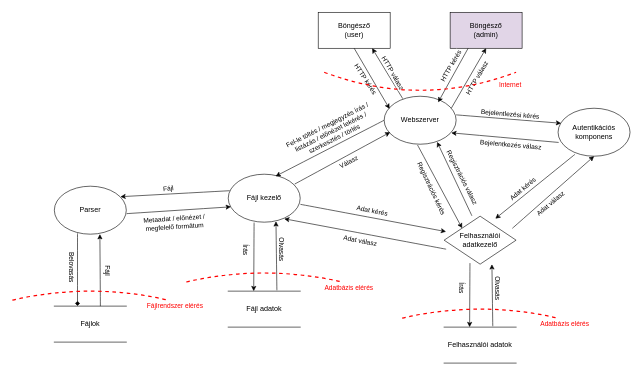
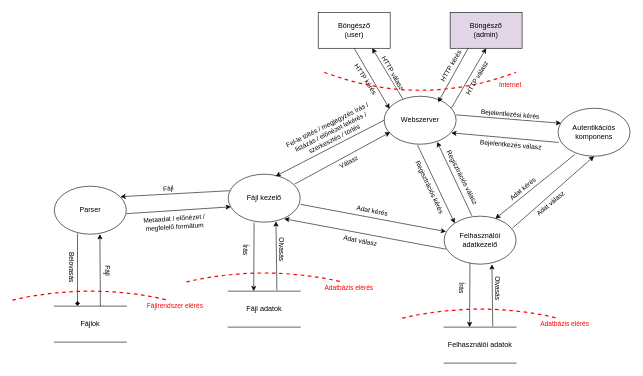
  <mxCell id="0" />
  <mxCell id="1" parent="0" />
  <mxCell id="2" value="Böngésző&lt;br&gt;(user)" style="rounded=0;whiteSpace=wrap;html=1;" vertex="1" parent="1"><mxGeometry x="530" y="20" width="120" height="60" as="geometry" /></mxCell>
  <mxCell id="3" value="Böngésző&lt;br&gt;(admin)" style="rounded=0;whiteSpace=wrap;html=1;fillColor=#e1d5e7;" vertex="1" parent="1"><mxGeometry x="750" y="20" width="120" height="60" as="geometry" /></mxCell>
  <mxCell id="4" value="Webszerver" style="ellipse;whiteSpace=wrap;html=1;" vertex="1" parent="1"><mxGeometry x="640" y="160" width="120" height="80" as="geometry" /></mxCell>
  <mxCell id="5" value="" style="endArrow=classic;html=1;rounded=0;exitX=0.5;exitY=1;exitDx=0;exitDy=0;entryX=0.075;entryY=0.263;entryDx=0;entryDy=0;entryPerimeter=0;" edge="1" parent="1" source="2" target="4"><mxGeometry width="50" height="50" relative="1" as="geometry"><mxPoint x="730" y="390" as="sourcePoint" /><mxPoint x="780" y="340" as="targetPoint" /></mxGeometry></mxCell>
  <mxCell id="6" value="HTTP kérés" style="edgeLabel;html=1;align=center;verticalAlign=middle;resizable=0;points=[];rotation=57;" vertex="1" connectable="0" parent="5"><mxGeometry x="-0.305" y="-2" relative="1" as="geometry"><mxPoint y="14" as="offset" /></mxGeometry></mxCell>
  <mxCell id="7" value="" style="endArrow=classic;html=1;rounded=0;entryX=0.75;entryY=1;entryDx=0;entryDy=0;exitX=0.258;exitY=0.05;exitDx=0;exitDy=0;exitPerimeter=0;" edge="1" parent="1" source="4" target="2"><mxGeometry width="50" height="50" relative="1" as="geometry"><mxPoint x="730" y="390" as="sourcePoint" /><mxPoint x="780" y="340" as="targetPoint" /></mxGeometry></mxCell>
  <mxCell id="8" value="HTTP válasz" style="edgeLabel;html=1;align=center;verticalAlign=middle;resizable=0;points=[];rotation=60;" vertex="1" connectable="0" parent="7"><mxGeometry x="-0.309" y="-2" relative="1" as="geometry"><mxPoint y="-14" as="offset" /></mxGeometry></mxCell>
  <mxCell id="9" value="" style="endArrow=classic;html=1;rounded=0;exitX=0.25;exitY=1;exitDx=0;exitDy=0;entryX=0.75;entryY=0.125;entryDx=0;entryDy=0;entryPerimeter=0;" edge="1" parent="1" source="3" target="4"><mxGeometry width="50" height="50" relative="1" as="geometry"><mxPoint x="730" y="390" as="sourcePoint" /><mxPoint x="780" y="340" as="targetPoint" /></mxGeometry></mxCell>
  <mxCell id="10" value="HTTP kérés" style="edgeLabel;html=1;align=center;verticalAlign=middle;resizable=0;points=[];rotation=-60;" vertex="1" connectable="0" parent="9"><mxGeometry x="-0.253" y="1" relative="1" as="geometry"><mxPoint x="-12" y="-4" as="offset" /></mxGeometry></mxCell>
  <mxCell id="11" value="" style="endArrow=classic;html=1;rounded=0;entryX=0.5;entryY=1;entryDx=0;entryDy=0;exitX=0.933;exitY=0.25;exitDx=0;exitDy=0;exitPerimeter=0;" edge="1" parent="1" source="4" target="3"><mxGeometry width="50" height="50" relative="1" as="geometry"><mxPoint x="730" y="390" as="sourcePoint" /><mxPoint x="780" y="340" as="targetPoint" /></mxGeometry></mxCell>
  <mxCell id="12" value="HTTP válasz" style="edgeLabel;html=1;align=center;verticalAlign=middle;resizable=0;points=[];rotation=-60;" vertex="1" connectable="0" parent="11"><mxGeometry x="0.367" y="-3" relative="1" as="geometry"><mxPoint y="17" as="offset" /></mxGeometry></mxCell>
  <mxCell id="13" value="" style="endArrow=none;dashed=1;html=1;rounded=0;curved=1;strokeWidth=2;strokeColor=#FF0000;" edge="1" parent="1"><mxGeometry width="50" height="50" relative="1" as="geometry"><mxPoint x="540" y="120" as="sourcePoint" /><mxPoint x="860" y="120" as="targetPoint" /><Array as="points"><mxPoint x="700" y="180" /></Array></mxGeometry></mxCell>
  <mxCell id="14" value="Internet" style="edgeLabel;html=1;align=center;verticalAlign=middle;resizable=0;points=[];fontColor=#FF0000;" vertex="1" connectable="0" parent="13"><mxGeometry x="0.821" y="4" relative="1" as="geometry"><mxPoint x="20" y="13" as="offset" /></mxGeometry></mxCell>
  <mxCell id="15" value="&lt;font color=&quot;#000000&quot;&gt;Autentikációs komponens&lt;/font&gt;" style="ellipse;whiteSpace=wrap;html=1;fontColor=#FF0000;" vertex="1" parent="1"><mxGeometry x="930" y="180" width="120" height="80" as="geometry" /></mxCell>
  <mxCell id="16" value="" style="endArrow=classic;html=1;rounded=0;strokeColor=#000000;strokeWidth=1;fontColor=#000000;curved=1;entryX=0.042;entryY=0.313;entryDx=0;entryDy=0;entryPerimeter=0;exitX=1;exitY=0.388;exitDx=0;exitDy=0;exitPerimeter=0;" edge="1" parent="1" source="4" target="15"><mxGeometry width="50" height="50" relative="1" as="geometry"><mxPoint x="730" y="380" as="sourcePoint" /><mxPoint x="780" y="330" as="targetPoint" /></mxGeometry></mxCell>
  <mxCell id="17" value="Bejelentlezési kérés" style="edgeLabel;html=1;align=center;verticalAlign=middle;resizable=0;points=[];fontColor=#000000;rotation=5;" vertex="1" connectable="0" parent="16"><mxGeometry x="0.121" y="-1" relative="1" as="geometry"><mxPoint x="-8" y="-10" as="offset" /></mxGeometry></mxCell>
  <mxCell id="18" value="" style="endArrow=classic;html=1;rounded=0;strokeColor=#000000;strokeWidth=1;fontColor=#000000;curved=1;entryX=0.933;entryY=0.763;entryDx=0;entryDy=0;entryPerimeter=0;exitX=0.008;exitY=0.713;exitDx=0;exitDy=0;exitPerimeter=0;" edge="1" parent="1" source="15" target="4"><mxGeometry width="50" height="50" relative="1" as="geometry"><mxPoint x="730" y="380" as="sourcePoint" /><mxPoint x="780" y="330" as="targetPoint" /></mxGeometry></mxCell>
  <mxCell id="19" value="Bejelentkezés válasz" style="edgeLabel;html=1;align=center;verticalAlign=middle;resizable=0;points=[];fontColor=#000000;rotation=5;" vertex="1" connectable="0" parent="18"><mxGeometry x="-0.273" y="-1" relative="1" as="geometry"><mxPoint x="-16" y="10" as="offset" /></mxGeometry></mxCell>
- <mxCell id="20" value="Felhasználói adatkezelő" style="rhombus;whiteSpace=wrap;html=1;fontColor=#000000;" vertex="1" parent="1"><mxGeometry x="740" y="360" width="120" height="80" as="geometry" /></mxCell>
+ <mxCell id="20" value="Felhasználói adatkezelő" style="ellipse;whiteSpace=wrap;html=1;fontColor=#000000;" vertex="1" parent="1"><mxGeometry x="740" y="360" width="120" height="80" as="geometry" /></mxCell>
  <mxCell id="21" value="" style="endArrow=classic;html=1;rounded=0;strokeColor=#000000;strokeWidth=1;fontColor=#000000;curved=1;exitX=0.233;exitY=0.963;exitDx=0;exitDy=0;exitPerimeter=0;entryX=0.712;entryY=0.051;entryDx=0;entryDy=0;entryPerimeter=0;" edge="1" parent="1" source="15" target="20"><mxGeometry width="50" height="50" relative="1" as="geometry"><mxPoint x="730" y="370" as="sourcePoint" /><mxPoint x="830" y="420" as="targetPoint" /></mxGeometry></mxCell>
  <mxCell id="22" value="Adat kérés" style="edgeLabel;html=1;align=center;verticalAlign=middle;resizable=0;points=[];fontColor=#000000;rotation=-40;" vertex="1" connectable="0" parent="21"><mxGeometry x="0.091" y="-1" relative="1" as="geometry"><mxPoint x="-15" as="offset" /></mxGeometry></mxCell>
  <mxCell id="23" value="" style="endArrow=classic;html=1;rounded=0;strokeColor=#000000;strokeWidth=1;fontColor=#000000;curved=1;entryX=0.5;entryY=1;entryDx=0;entryDy=0;exitX=0.948;exitY=0.253;exitDx=0;exitDy=0;exitPerimeter=0;" edge="1" parent="1" source="20" target="15"><mxGeometry width="50" height="50" relative="1" as="geometry"><mxPoint x="730" y="370" as="sourcePoint" /><mxPoint x="780" y="320" as="targetPoint" /></mxGeometry></mxCell>
  <mxCell id="24" value="Adat válasz" style="edgeLabel;html=1;align=center;verticalAlign=middle;resizable=0;points=[];fontColor=#000000;rotation=-40;" vertex="1" connectable="0" parent="23"><mxGeometry x="-0.093" y="-2" relative="1" as="geometry"><mxPoint y="11" as="offset" /></mxGeometry></mxCell>
  <mxCell id="25" value="" style="endArrow=classic;html=1;rounded=0;strokeColor=#000000;strokeWidth=1;fontColor=#000000;curved=1;entryX=0;entryY=0;entryDx=0;entryDy=0;exitX=0.464;exitY=1.017;exitDx=0;exitDy=0;exitPerimeter=0;" edge="1" parent="1" source="4" target="20"><mxGeometry width="50" height="50" relative="1" as="geometry"><mxPoint x="640" y="370" as="sourcePoint" /><mxPoint x="690" y="320" as="targetPoint" /></mxGeometry></mxCell>
  <mxCell id="26" value="Regisztrációs kérés" style="edgeLabel;html=1;align=center;verticalAlign=middle;resizable=0;points=[];fontColor=#000000;rotation=65;" vertex="1" connectable="0" parent="25"><mxGeometry x="-0.371" y="1" relative="1" as="geometry"><mxPoint y="29" as="offset" /></mxGeometry></mxCell>
  <mxCell id="27" value="" style="endArrow=classic;html=1;rounded=0;strokeColor=#000000;strokeWidth=1;fontColor=#000000;curved=1;entryX=0.736;entryY=0.954;entryDx=0;entryDy=0;entryPerimeter=0;exitX=0.386;exitY=-0.008;exitDx=0;exitDy=0;exitPerimeter=0;" edge="1" parent="1" source="20" target="4"><mxGeometry width="50" height="50" relative="1" as="geometry"><mxPoint x="670" y="330" as="sourcePoint" /><mxPoint x="720" y="280" as="targetPoint" /></mxGeometry></mxCell>
  <mxCell id="28" value="Regisztrációs válasz" style="edgeLabel;html=1;align=center;verticalAlign=middle;resizable=0;points=[];fontColor=#000000;rotation=63;" vertex="1" connectable="0" parent="27"><mxGeometry x="0.172" y="-1" relative="1" as="geometry"><mxPoint x="17" y="8" as="offset" /></mxGeometry></mxCell>
  <mxCell id="29" value="Felhasználói adatok" style="shape=partialRectangle;whiteSpace=wrap;html=1;left=0;right=0;fillColor=none;fontColor=#000000;" vertex="1" parent="1"><mxGeometry x="740" y="545" width="120" height="60" as="geometry" /></mxCell>
  <mxCell id="30" value="" style="endArrow=classic;html=1;rounded=0;strokeColor=#000000;strokeWidth=1;fontColor=#000000;curved=1;entryX=0.354;entryY=-0.001;entryDx=0;entryDy=0;exitX=0.359;exitY=0.978;exitDx=0;exitDy=0;exitPerimeter=0;entryPerimeter=0;" edge="1" parent="1" source="20" target="29"><mxGeometry width="50" height="50" relative="1" as="geometry"><mxPoint x="390" y="610" as="sourcePoint" /><mxPoint x="440" y="560" as="targetPoint" /></mxGeometry></mxCell>
  <mxCell id="31" value="Írás" style="edgeLabel;html=1;align=center;verticalAlign=middle;resizable=0;points=[];fontColor=#000000;rotation=90;" vertex="1" connectable="0" parent="30"><mxGeometry x="-0.093" y="2" relative="1" as="geometry"><mxPoint x="-15" y="-7" as="offset" /></mxGeometry></mxCell>
  <mxCell id="32" value="" style="endArrow=classic;html=1;rounded=0;strokeColor=#000000;strokeWidth=1;fontColor=#000000;curved=1;entryX=0.664;entryY=1.003;entryDx=0;entryDy=0;entryPerimeter=0;exitX=0.676;exitY=-0.024;exitDx=0;exitDy=0;exitPerimeter=0;" edge="1" parent="1" source="29" target="20"><mxGeometry width="50" height="50" relative="1" as="geometry"><mxPoint x="810" y="520" as="sourcePoint" /><mxPoint x="860" y="470" as="targetPoint" /></mxGeometry></mxCell>
  <mxCell id="33" value="Olvasás" style="edgeLabel;html=1;align=center;verticalAlign=middle;resizable=0;points=[];fontColor=#000000;rotation=90;" vertex="1" connectable="0" parent="32"><mxGeometry x="-0.173" y="-3" relative="1" as="geometry"><mxPoint x="6" y="-21" as="offset" /></mxGeometry></mxCell>
  <mxCell id="34" value="" style="endArrow=none;dashed=1;html=1;rounded=0;strokeColor=#FF0000;strokeWidth=2;fontColor=#000000;curved=1;" edge="1" parent="1"><mxGeometry width="50" height="50" relative="1" as="geometry"><mxPoint x="670" y="530" as="sourcePoint" /><mxPoint x="930" y="530" as="targetPoint" /><Array as="points"><mxPoint x="800" y="500" /></Array></mxGeometry></mxCell>
  <mxCell id="35" value="&lt;font color=&quot;#ff0000&quot;&gt;Adatbázis elérés&lt;/font&gt;" style="edgeLabel;html=1;align=center;verticalAlign=middle;resizable=0;points=[];fontColor=#000000;" vertex="1" connectable="0" parent="34"><mxGeometry x="0.925" y="1" relative="1" as="geometry"><mxPoint x="20" y="13" as="offset" /></mxGeometry></mxCell>
  <mxCell id="36" value="&lt;font color=&quot;#000000&quot;&gt;Fájl kezelő&lt;/font&gt;" style="ellipse;whiteSpace=wrap;html=1;fontColor=#FF0000;" vertex="1" parent="1"><mxGeometry x="380" y="290" width="120" height="80" as="geometry" /></mxCell>
  <mxCell id="37" value="" style="endArrow=classic;html=1;rounded=0;strokeColor=#000000;strokeWidth=1;fontColor=#000000;curved=1;entryX=0.658;entryY=0.042;entryDx=0;entryDy=0;entryPerimeter=0;exitX=0;exitY=0.5;exitDx=0;exitDy=0;" edge="1" parent="1" source="4" target="36"><mxGeometry width="50" height="50" relative="1" as="geometry"><mxPoint x="580" y="340" as="sourcePoint" /><mxPoint x="630" y="290" as="targetPoint" /></mxGeometry></mxCell>
  <mxCell id="38" value="Fel-le töltés / megjegyzés írás /&lt;br&gt;listázás / előnézet lekérés /&lt;br&gt;szerkesztés / törlés" style="edgeLabel;html=1;align=center;verticalAlign=middle;resizable=0;points=[];fontColor=#000000;rotation=-27;" vertex="1" connectable="0" parent="37"><mxGeometry x="-0.206" y="2" relative="1" as="geometry"><mxPoint x="-19" y="-19" as="offset" /></mxGeometry></mxCell>
  <mxCell id="39" value="" style="endArrow=classic;html=1;rounded=0;strokeColor=#000000;strokeWidth=1;fontColor=#000000;curved=1;exitX=0.923;exitY=0.206;exitDx=0;exitDy=0;exitPerimeter=0;" edge="1" parent="1" source="36"><mxGeometry width="50" height="50" relative="1" as="geometry"><mxPoint x="580" y="340" as="sourcePoint" /><mxPoint x="650" y="220" as="targetPoint" /></mxGeometry></mxCell>
  <mxCell id="40" value="Válasz" style="edgeLabel;html=1;align=center;verticalAlign=middle;resizable=0;points=[];fontColor=#000000;rotation=-28;" vertex="1" connectable="0" parent="39"><mxGeometry x="0.209" y="1" relative="1" as="geometry"><mxPoint x="-7" y="17" as="offset" /></mxGeometry></mxCell>
  <mxCell id="41" value="" style="endArrow=classic;html=1;rounded=0;strokeColor=#000000;strokeWidth=1;fontColor=#000000;curved=1;exitX=1.003;exitY=0.628;exitDx=0;exitDy=0;exitPerimeter=0;entryX=0.026;entryY=0.322;entryDx=0;entryDy=0;entryPerimeter=0;" edge="1" parent="1" source="36" target="20"><mxGeometry width="50" height="50" relative="1" as="geometry"><mxPoint x="967.96" y="267.04" as="sourcePoint" /><mxPoint x="835.44" y="374.08" as="targetPoint" /></mxGeometry></mxCell>
  <mxCell id="42" value="Adat kérés" style="edgeLabel;html=1;align=center;verticalAlign=middle;resizable=0;points=[];fontColor=#000000;rotation=11;" vertex="1" connectable="0" parent="41"><mxGeometry x="0.091" y="-1" relative="1" as="geometry"><mxPoint x="-13" y="-16" as="offset" /></mxGeometry></mxCell>
  <mxCell id="43" value="" style="endArrow=classic;html=1;rounded=0;strokeColor=#000000;strokeWidth=1;fontColor=#000000;curved=1;entryX=0.778;entryY=0.929;entryDx=0;entryDy=0;exitX=0.028;exitY=0.688;exitDx=0;exitDy=0;exitPerimeter=0;entryPerimeter=0;" edge="1" parent="1" source="20" target="36"><mxGeometry width="50" height="50" relative="1" as="geometry"><mxPoint x="863.76" y="390.24" as="sourcePoint" /><mxPoint x="1000" y="270" as="targetPoint" /></mxGeometry></mxCell>
  <mxCell id="44" value="Adat válasz" style="edgeLabel;html=1;align=center;verticalAlign=middle;resizable=0;points=[];fontColor=#000000;rotation=11;" vertex="1" connectable="0" parent="43"><mxGeometry x="-0.093" y="-2" relative="1" as="geometry"><mxPoint x="-21" y="10" as="offset" /></mxGeometry></mxCell>
  <mxCell id="45" value="Fájl adatok" style="shape=partialRectangle;whiteSpace=wrap;html=1;left=0;right=0;fillColor=none;fontColor=#000000;" vertex="1" parent="1"><mxGeometry x="380" y="485" width="120" height="60" as="geometry" /></mxCell>
  <mxCell id="46" value="" style="endArrow=classic;html=1;rounded=0;strokeColor=#000000;strokeWidth=1;fontColor=#000000;curved=1;entryX=0.354;entryY=-0.001;entryDx=0;entryDy=0;entryPerimeter=0;exitX=0.359;exitY=1.008;exitDx=0;exitDy=0;exitPerimeter=0;" edge="1" parent="1" target="45" source="36"><mxGeometry width="50" height="50" relative="1" as="geometry"><mxPoint x="420" y="380" as="sourcePoint" /><mxPoint x="80" y="499.76" as="targetPoint" /></mxGeometry></mxCell>
  <mxCell id="47" value="Írás" style="edgeLabel;html=1;align=center;verticalAlign=middle;resizable=0;points=[];fontColor=#000000;rotation=90;" vertex="1" connectable="0" parent="46"><mxGeometry x="-0.093" y="2" relative="1" as="geometry"><mxPoint x="-15" y="-7" as="offset" /></mxGeometry></mxCell>
  <mxCell id="48" value="" style="endArrow=classic;html=1;rounded=0;strokeColor=#000000;strokeWidth=1;fontColor=#000000;curved=1;entryX=0.663;entryY=0.982;entryDx=0;entryDy=0;entryPerimeter=0;exitX=0.676;exitY=-0.024;exitDx=0;exitDy=0;exitPerimeter=0;" edge="1" parent="1" source="45" target="36"><mxGeometry width="50" height="50" relative="1" as="geometry"><mxPoint x="450" y="459.76" as="sourcePoint" /><mxPoint x="459.68" y="380" as="targetPoint" /></mxGeometry></mxCell>
  <mxCell id="49" value="Olvasás" style="edgeLabel;html=1;align=center;verticalAlign=middle;resizable=0;points=[];fontColor=#000000;rotation=90;" vertex="1" connectable="0" parent="48"><mxGeometry x="-0.173" y="-3" relative="1" as="geometry"><mxPoint x="6" y="-21" as="offset" /></mxGeometry></mxCell>
  <mxCell id="50" value="" style="endArrow=none;dashed=1;html=1;rounded=0;strokeColor=#FF0000;strokeWidth=2;fontColor=#000000;curved=1;" edge="1" parent="1"><mxGeometry width="50" height="50" relative="1" as="geometry"><mxPoint x="310" y="469.76" as="sourcePoint" /><mxPoint x="570" y="469.76" as="targetPoint" /><Array as="points"><mxPoint x="440" y="439.76" /></Array></mxGeometry></mxCell>
  <mxCell id="51" value="&lt;font color=&quot;#ff0000&quot;&gt;Adatbázis elérés&lt;/font&gt;" style="edgeLabel;html=1;align=center;verticalAlign=middle;resizable=0;points=[];fontColor=#000000;" vertex="1" connectable="0" parent="50"><mxGeometry x="0.925" y="1" relative="1" as="geometry"><mxPoint x="20" y="13" as="offset" /></mxGeometry></mxCell>
  <mxCell id="52" value="Parser" style="ellipse;whiteSpace=wrap;html=1;fontColor=#000000;" vertex="1" parent="1"><mxGeometry x="90" y="310" width="120" height="80" as="geometry" /></mxCell>
  <mxCell id="53" value="" style="endArrow=classic;html=1;rounded=0;strokeColor=#000000;strokeWidth=1;fontColor=#000000;curved=1;entryX=0.919;entryY=0.219;entryDx=0;entryDy=0;entryPerimeter=0;exitX=0.02;exitY=0.344;exitDx=0;exitDy=0;exitPerimeter=0;" edge="1" parent="1" source="36" target="52"><mxGeometry width="50" height="50" relative="1" as="geometry"><mxPoint x="330" y="410" as="sourcePoint" /><mxPoint x="380" y="360" as="targetPoint" /></mxGeometry></mxCell>
  <mxCell id="54" value="Fájl" style="edgeLabel;html=1;align=center;verticalAlign=middle;resizable=0;points=[];fontColor=#000000;rotation=-5;" vertex="1" connectable="0" parent="53"><mxGeometry x="0.117" y="1" relative="1" as="geometry"><mxPoint x="-1" y="-11" as="offset" /></mxGeometry></mxCell>
  <mxCell id="55" value="" style="endArrow=classic;html=1;rounded=0;strokeColor=#000000;strokeWidth=1;fontColor=#000000;curved=1;entryX=0.037;entryY=0.68;entryDx=0;entryDy=0;entryPerimeter=0;exitX=1.005;exitY=0.572;exitDx=0;exitDy=0;exitPerimeter=0;" edge="1" parent="1" source="52" target="36"><mxGeometry width="50" height="50" relative="1" as="geometry"><mxPoint x="330" y="410" as="sourcePoint" /><mxPoint x="380" y="360" as="targetPoint" /></mxGeometry></mxCell>
  <mxCell id="56" value="Metaadat / előnézet /&lt;br&gt;megfelelő formátum" style="edgeLabel;html=1;align=center;verticalAlign=middle;resizable=0;points=[];fontColor=#000000;rotation=-4;" vertex="1" connectable="0" parent="55"><mxGeometry x="-0.227" y="1" relative="1" as="geometry"><mxPoint x="12" y="20" as="offset" /></mxGeometry></mxCell>
  <mxCell id="57" value="Fájlok" style="shape=partialRectangle;whiteSpace=wrap;html=1;left=0;right=0;fillColor=none;fontColor=#000000;" vertex="1" parent="1"><mxGeometry x="90" y="510" width="120" height="60" as="geometry" /></mxCell>
  <mxCell id="58" value="" style="endArrow=diamond;html=1;rounded=0;strokeColor=#000000;strokeWidth=1;fontColor=#000000;curved=1;entryX=0.322;entryY=-0.006;entryDx=0;entryDy=0;entryPerimeter=0;exitX=0.322;exitY=0.983;exitDx=0;exitDy=0;exitPerimeter=0;" edge="1" parent="1" source="52" target="57"><mxGeometry width="50" height="50" relative="1" as="geometry"><mxPoint x="210" y="520" as="sourcePoint" /><mxPoint x="260" y="470" as="targetPoint" /></mxGeometry></mxCell>
  <mxCell id="59" value="Belovasás" style="edgeLabel;html=1;align=center;verticalAlign=middle;resizable=0;points=[];fontColor=#000000;rotation=90;" vertex="1" connectable="0" parent="58"><mxGeometry x="-0.603" y="-1" relative="1" as="geometry"><mxPoint x="-8" y="32" as="offset" /></mxGeometry></mxCell>
  <mxCell id="60" value="" style="endArrow=classic;html=1;rounded=0;strokeColor=#000000;strokeWidth=1;fontColor=#000000;curved=1;entryX=0.633;entryY=1;entryDx=0;entryDy=0;entryPerimeter=0;exitX=0.64;exitY=0.001;exitDx=0;exitDy=0;exitPerimeter=0;" edge="1" parent="1"><mxGeometry width="50" height="50" relative="1" as="geometry"><mxPoint x="166.8" y="510" as="sourcePoint" /><mxPoint x="165.96" y="389.94" as="targetPoint" /></mxGeometry></mxCell>
  <mxCell id="61" value="Fájl" style="edgeLabel;html=1;align=center;verticalAlign=middle;resizable=0;points=[];fontColor=#000000;rotation=90;" vertex="1" connectable="0" parent="60"><mxGeometry x="-0.305" relative="1" as="geometry"><mxPoint x="13" y="-18" as="offset" /></mxGeometry></mxCell>
  <mxCell id="62" value="" style="endArrow=none;dashed=1;html=1;rounded=0;strokeColor=#FF0000;strokeWidth=2;fontColor=#000000;curved=1;" edge="1" parent="1"><mxGeometry width="50" height="50" relative="1" as="geometry"><mxPoint x="20" y="500" as="sourcePoint" /><mxPoint x="280" y="500" as="targetPoint" /><Array as="points"><mxPoint x="150" y="470" /></Array></mxGeometry></mxCell>
  <mxCell id="63" value="&lt;font color=&quot;#ff0000&quot;&gt;Fájlrendszer elérés&lt;/font&gt;" style="edgeLabel;html=1;align=center;verticalAlign=middle;resizable=0;points=[];fontColor=#000000;" vertex="1" connectable="0" parent="62"><mxGeometry x="0.925" y="1" relative="1" as="geometry"><mxPoint x="20" y="13" as="offset" /></mxGeometry></mxCell>
